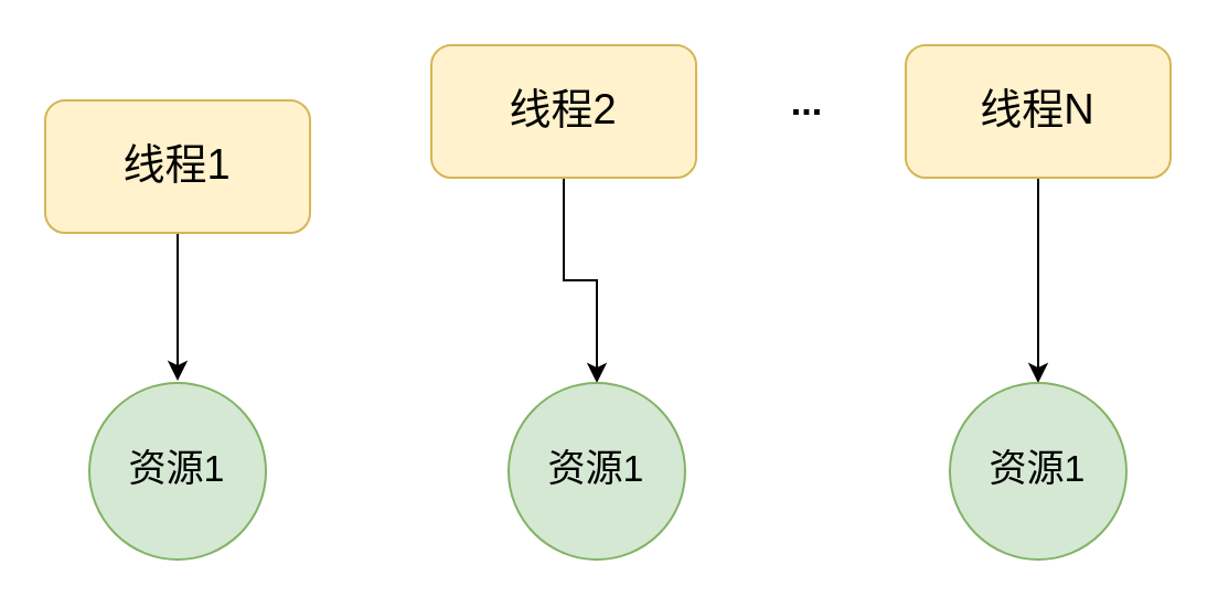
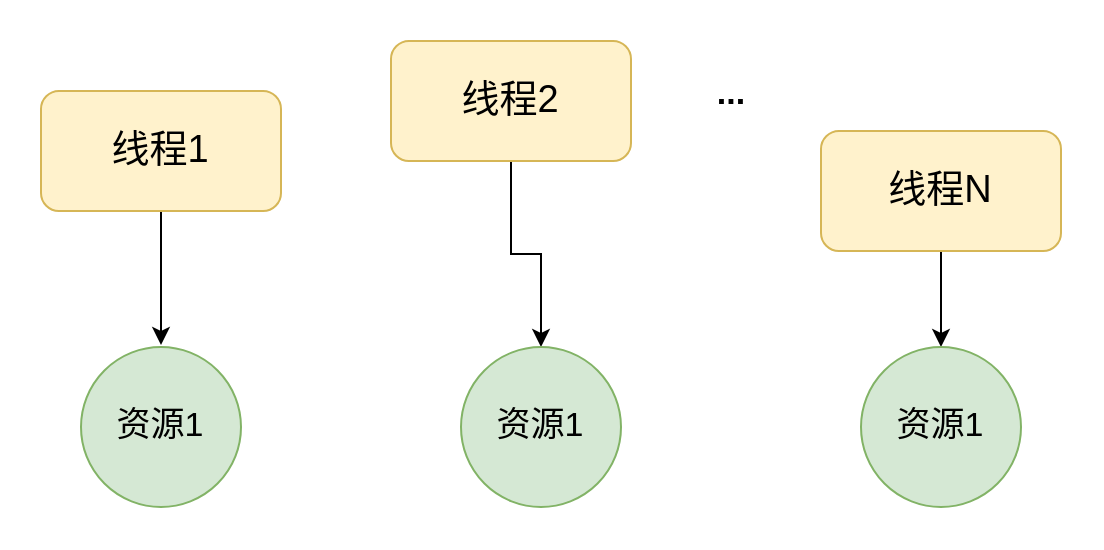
  <mxCell id="0" />
  <mxCell id="1" parent="0" />
  <mxCell id="2" style="edgeStyle=orthogonalEdgeStyle;rounded=0;orthogonalLoop=1;jettySize=auto;html=1;" edge="1" parent="1" source="3"><mxGeometry relative="1" as="geometry"><mxPoint x="80" y="172" as="targetPoint" /></mxGeometry></mxCell>
  <mxCell id="3" value="&lt;font style=&quot;font-size: 19px;&quot;&gt;线程1&lt;/font&gt;" style="rounded=1;whiteSpace=wrap;html=1;fillColor=#fff2cc;strokeColor=#d6b656;" vertex="1" parent="1"><mxGeometry x="20" y="45" width="120" height="60" as="geometry" /></mxCell>
  <mxCell id="4" style="edgeStyle=orthogonalEdgeStyle;rounded=0;orthogonalLoop=1;jettySize=auto;html=1;entryX=0.5;entryY=0;entryDx=0;entryDy=0;" edge="1" parent="1" source="5" target="8"><mxGeometry relative="1" as="geometry" /></mxCell>
  <mxCell id="5" value="&lt;font style=&quot;font-size: 19px;&quot;&gt;线程2&lt;/font&gt;" style="rounded=1;whiteSpace=wrap;html=1;fillColor=#fff2cc;strokeColor=#d6b656;" vertex="1" parent="1"><mxGeometry x="195" y="20" width="120" height="60" as="geometry" /></mxCell>
  <mxCell id="6" style="edgeStyle=orthogonalEdgeStyle;rounded=0;orthogonalLoop=1;jettySize=auto;html=1;entryX=0.5;entryY=0;entryDx=0;entryDy=0;" edge="1" parent="1" source="7" target="10"><mxGeometry relative="1" as="geometry" /></mxCell>
- <mxCell id="7" value="&lt;font style=&quot;font-size: 19px;&quot;&gt;线程N&lt;/font&gt;" style="rounded=1;whiteSpace=wrap;html=1;fillColor=#fff2cc;strokeColor=#d6b656;" vertex="1" parent="1"><mxGeometry x="410" y="20" width="120" height="60" as="geometry" /></mxCell>
+ <mxCell id="7" value="&lt;font style=&quot;font-size: 19px;&quot;&gt;线程N&lt;/font&gt;" style="rounded=1;whiteSpace=wrap;html=1;fillColor=#fff2cc;strokeColor=#d6b656;" vertex="1" parent="1"><mxGeometry x="410" y="65" width="120" height="60" as="geometry" /></mxCell>
  <mxCell id="8" value="&lt;font style=&quot;font-size: 17px;&quot;&gt;资源1&lt;/font&gt;" style="ellipse;whiteSpace=wrap;html=1;aspect=fixed;fillColor=#d5e8d4;strokeColor=#82b366;" vertex="1" parent="1"><mxGeometry x="230" y="173" width="80" height="80" as="geometry" /></mxCell>
  <mxCell id="9" value="&lt;font style=&quot;font-size: 17px;&quot;&gt;资源1&lt;/font&gt;" style="ellipse;whiteSpace=wrap;html=1;aspect=fixed;fillColor=#d5e8d4;strokeColor=#82b366;" vertex="1" parent="1"><mxGeometry x="40" y="173" width="80" height="80" as="geometry" /></mxCell>
  <mxCell id="10" value="&lt;font style=&quot;font-size: 17px;&quot;&gt;资源1&lt;/font&gt;" style="ellipse;whiteSpace=wrap;html=1;aspect=fixed;fillColor=#d5e8d4;strokeColor=#82b366;" vertex="1" parent="1"><mxGeometry x="430" y="173" width="80" height="80" as="geometry" /></mxCell>
  <mxCell id="11" value="&lt;b&gt;...&lt;/b&gt;" style="text;html=1;align=center;verticalAlign=middle;resizable=0;points=[];autosize=1;strokeColor=none;fillColor=none;fontSize=17;" vertex="1" parent="1"><mxGeometry x="349" y="31" width="32" height="32" as="geometry" /></mxCell>
